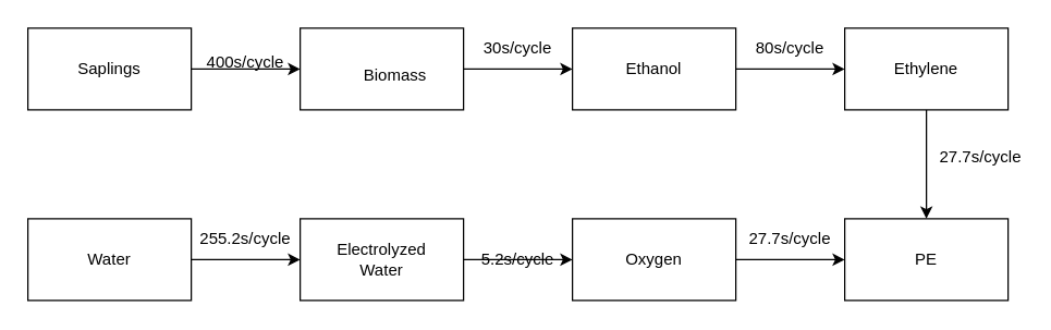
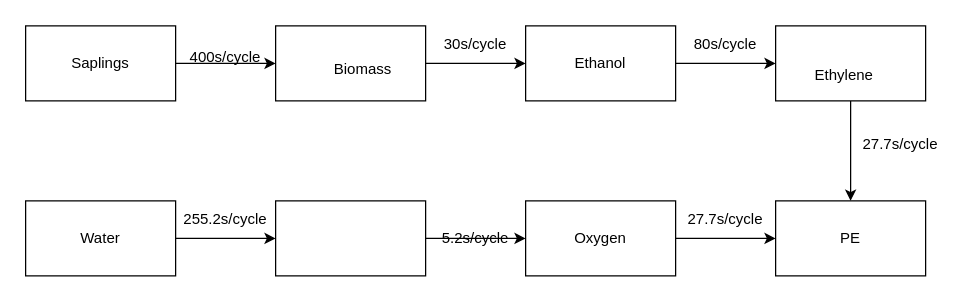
  <mxCell id="0" />
  <mxCell id="1" parent="0" />
  <mxCell id="2" value="" style="rounded=0;whiteSpace=wrap;html=1;" vertex="1" parent="1"><mxGeometry x="20" y="20" width="120" height="60" as="geometry" /></mxCell>
  <mxCell id="3" value="Saplings" style="text;html=1;strokeColor=none;fillColor=none;align=center;verticalAlign=middle;whiteSpace=wrap;rounded=0;" vertex="1" parent="1"><mxGeometry x="50" y="35" width="60" height="30" as="geometry" /></mxCell>
  <mxCell id="4" value="" style="endArrow=classic;html=1;rounded=0;exitX=1;exitY=0.5;exitDx=0;exitDy=0;" edge="1" parent="1" source="2" target="5"><mxGeometry width="50" height="50" relative="1" as="geometry"><mxPoint x="50" y="70" as="sourcePoint" /><mxPoint x="230" y="50" as="targetPoint" /></mxGeometry></mxCell>
  <mxCell id="5" value="" style="rounded=0;whiteSpace=wrap;html=1;" vertex="1" parent="1"><mxGeometry x="220" y="20" width="120" height="60" as="geometry" /></mxCell>
  <mxCell id="6" value="Biomass" style="text;html=1;strokeColor=none;fillColor=none;align=center;verticalAlign=middle;whiteSpace=wrap;rounded=0;" vertex="1" parent="1"><mxGeometry x="260" y="40" width="60" height="30" as="geometry" /></mxCell>
  <mxCell id="7" value="400s/cycle" style="text;html=1;strokeColor=none;fillColor=none;align=center;verticalAlign=middle;whiteSpace=wrap;rounded=0;" vertex="1" parent="1"><mxGeometry x="150" y="30" width="60" height="30" as="geometry" /></mxCell>
  <mxCell id="8" value="" style="endArrow=classic;html=1;rounded=0;exitX=1;exitY=0.5;exitDx=0;exitDy=0;" edge="1" parent="1" source="5" target="9"><mxGeometry width="50" height="50" relative="1" as="geometry"><mxPoint x="320" y="170" as="sourcePoint" /><mxPoint x="420" y="50" as="targetPoint" /><Array as="points"><mxPoint x="420" y="50" /></Array></mxGeometry></mxCell>
  <mxCell id="9" value="" style="rounded=0;whiteSpace=wrap;html=1;" vertex="1" parent="1"><mxGeometry x="420" y="20" width="120" height="60" as="geometry" /></mxCell>
  <mxCell id="10" value="Ethanol" style="text;html=1;strokeColor=none;fillColor=none;align=center;verticalAlign=middle;whiteSpace=wrap;rounded=0;" vertex="1" parent="1"><mxGeometry x="450" y="35" width="60" height="30" as="geometry" /></mxCell>
  <mxCell id="11" value="30s/cycle" style="text;html=1;strokeColor=none;fillColor=none;align=center;verticalAlign=middle;whiteSpace=wrap;rounded=0;" vertex="1" parent="1"><mxGeometry x="350" y="20" width="60" height="30" as="geometry" /></mxCell>
  <mxCell id="12" value="" style="rounded=0;whiteSpace=wrap;html=1;" vertex="1" parent="1"><mxGeometry x="620" y="20" width="120" height="60" as="geometry" /></mxCell>
  <mxCell id="13" value="" style="endArrow=classic;html=1;rounded=0;entryX=0;entryY=0.5;entryDx=0;entryDy=0;exitX=1;exitY=0.5;exitDx=0;exitDy=0;" edge="1" parent="1" source="9" target="12"><mxGeometry width="50" height="50" relative="1" as="geometry"><mxPoint x="320" y="170" as="sourcePoint" /><mxPoint x="370" y="120" as="targetPoint" /></mxGeometry></mxCell>
- <mxCell id="14" value="Ethylene" style="text;html=1;strokeColor=none;fillColor=none;align=center;verticalAlign=middle;whiteSpace=wrap;rounded=0;" vertex="1" parent="1"><mxGeometry x="650" y="35" width="60" height="30" as="geometry" /></mxCell>
+ <mxCell id="14" value="Ethylene" style="text;html=1;strokeColor=none;fillColor=none;align=center;verticalAlign=middle;whiteSpace=wrap;rounded=0;" vertex="1" parent="1"><mxGeometry x="645" y="45" width="60" height="30" as="geometry" /></mxCell>
  <mxCell id="15" value="80s/cycle" style="text;html=1;strokeColor=none;fillColor=none;align=center;verticalAlign=middle;whiteSpace=wrap;rounded=0;" vertex="1" parent="1"><mxGeometry x="550" y="20" width="60" height="30" as="geometry" /></mxCell>
  <mxCell id="16" value="" style="rounded=0;whiteSpace=wrap;html=1;" vertex="1" parent="1"><mxGeometry x="620" y="160" width="120" height="60" as="geometry" /></mxCell>
  <mxCell id="17" value="" style="endArrow=classic;html=1;rounded=0;exitX=0.5;exitY=1;exitDx=0;exitDy=0;entryX=0.5;entryY=0;entryDx=0;entryDy=0;" edge="1" parent="1" source="12" target="16"><mxGeometry width="50" height="50" relative="1" as="geometry"><mxPoint x="320" y="170" as="sourcePoint" /><mxPoint x="370" y="120" as="targetPoint" /></mxGeometry></mxCell>
  <mxCell id="18" value="PE" style="text;html=1;strokeColor=none;fillColor=none;align=center;verticalAlign=middle;whiteSpace=wrap;rounded=0;" vertex="1" parent="1"><mxGeometry x="650" y="175" width="60" height="30" as="geometry" /></mxCell>
  <mxCell id="19" value="27.7s/cycle" style="text;html=1;strokeColor=none;fillColor=none;align=center;verticalAlign=middle;whiteSpace=wrap;rounded=0;" vertex="1" parent="1"><mxGeometry x="690" y="100" width="60" height="30" as="geometry" /></mxCell>
  <mxCell id="20" value="" style="rounded=0;whiteSpace=wrap;html=1;" vertex="1" parent="1"><mxGeometry x="20" y="160" width="120" height="60" as="geometry" /></mxCell>
  <mxCell id="21" value="Water" style="text;html=1;strokeColor=none;fillColor=none;align=center;verticalAlign=middle;whiteSpace=wrap;rounded=0;" vertex="1" parent="1"><mxGeometry x="50" y="175" width="60" height="30" as="geometry" /></mxCell>
  <mxCell id="22" value="" style="endArrow=classic;html=1;rounded=0;exitX=1;exitY=0.5;exitDx=0;exitDy=0;" edge="1" parent="1" source="20" target="23"><mxGeometry width="50" height="50" relative="1" as="geometry"><mxPoint x="320" y="170" as="sourcePoint" /><mxPoint x="220" y="190" as="targetPoint" /></mxGeometry></mxCell>
  <mxCell id="23" value="" style="rounded=0;whiteSpace=wrap;html=1;" vertex="1" parent="1"><mxGeometry x="220" y="160" width="120" height="60" as="geometry" /></mxCell>
- <mxCell id="24" value="Electrolyzed&lt;br&gt;Water" style="text;html=1;strokeColor=none;fillColor=none;align=center;verticalAlign=middle;whiteSpace=wrap;rounded=0;" vertex="1" parent="1"><mxGeometry x="250" y="175" width="60" height="30" as="geometry" /></mxCell>
  <mxCell id="25" value="255.2s/cycle" style="text;html=1;strokeColor=none;fillColor=none;align=center;verticalAlign=middle;whiteSpace=wrap;rounded=0;" vertex="1" parent="1"><mxGeometry x="150" y="160" width="60" height="30" as="geometry" /></mxCell>
  <mxCell id="26" value="" style="rounded=0;whiteSpace=wrap;html=1;" vertex="1" parent="1"><mxGeometry x="420" y="160" width="120" height="60" as="geometry" /></mxCell>
  <mxCell id="27" value="" style="endArrow=classic;html=1;rounded=0;entryX=0;entryY=0.5;entryDx=0;entryDy=0;exitX=1;exitY=0.5;exitDx=0;exitDy=0;" edge="1" parent="1" source="23" target="26"><mxGeometry width="50" height="50" relative="1" as="geometry"><mxPoint x="320" y="160" as="sourcePoint" /><mxPoint x="370" y="110" as="targetPoint" /></mxGeometry></mxCell>
  <mxCell id="28" value="Oxygen" style="text;html=1;strokeColor=none;fillColor=none;align=center;verticalAlign=middle;whiteSpace=wrap;rounded=0;" vertex="1" parent="1"><mxGeometry x="450" y="175" width="60" height="30" as="geometry" /></mxCell>
  <mxCell id="29" value="5.2s/cycle" style="text;html=1;strokeColor=none;fillColor=none;align=center;verticalAlign=middle;whiteSpace=wrap;rounded=0;" vertex="1" parent="1"><mxGeometry x="350" y="175" width="60" height="30" as="geometry" /></mxCell>
  <mxCell id="30" value="" style="endArrow=classic;html=1;rounded=0;entryX=0;entryY=0.5;entryDx=0;entryDy=0;exitX=1;exitY=0.5;exitDx=0;exitDy=0;" edge="1" parent="1" source="26" target="16"><mxGeometry width="50" height="50" relative="1" as="geometry"><mxPoint x="320" y="160" as="sourcePoint" /><mxPoint x="370" y="110" as="targetPoint" /></mxGeometry></mxCell>
  <mxCell id="31" value="27.7s/cycle" style="text;html=1;strokeColor=none;fillColor=none;align=center;verticalAlign=middle;whiteSpace=wrap;rounded=0;" vertex="1" parent="1"><mxGeometry x="550" y="160" width="60" height="30" as="geometry" /></mxCell>
